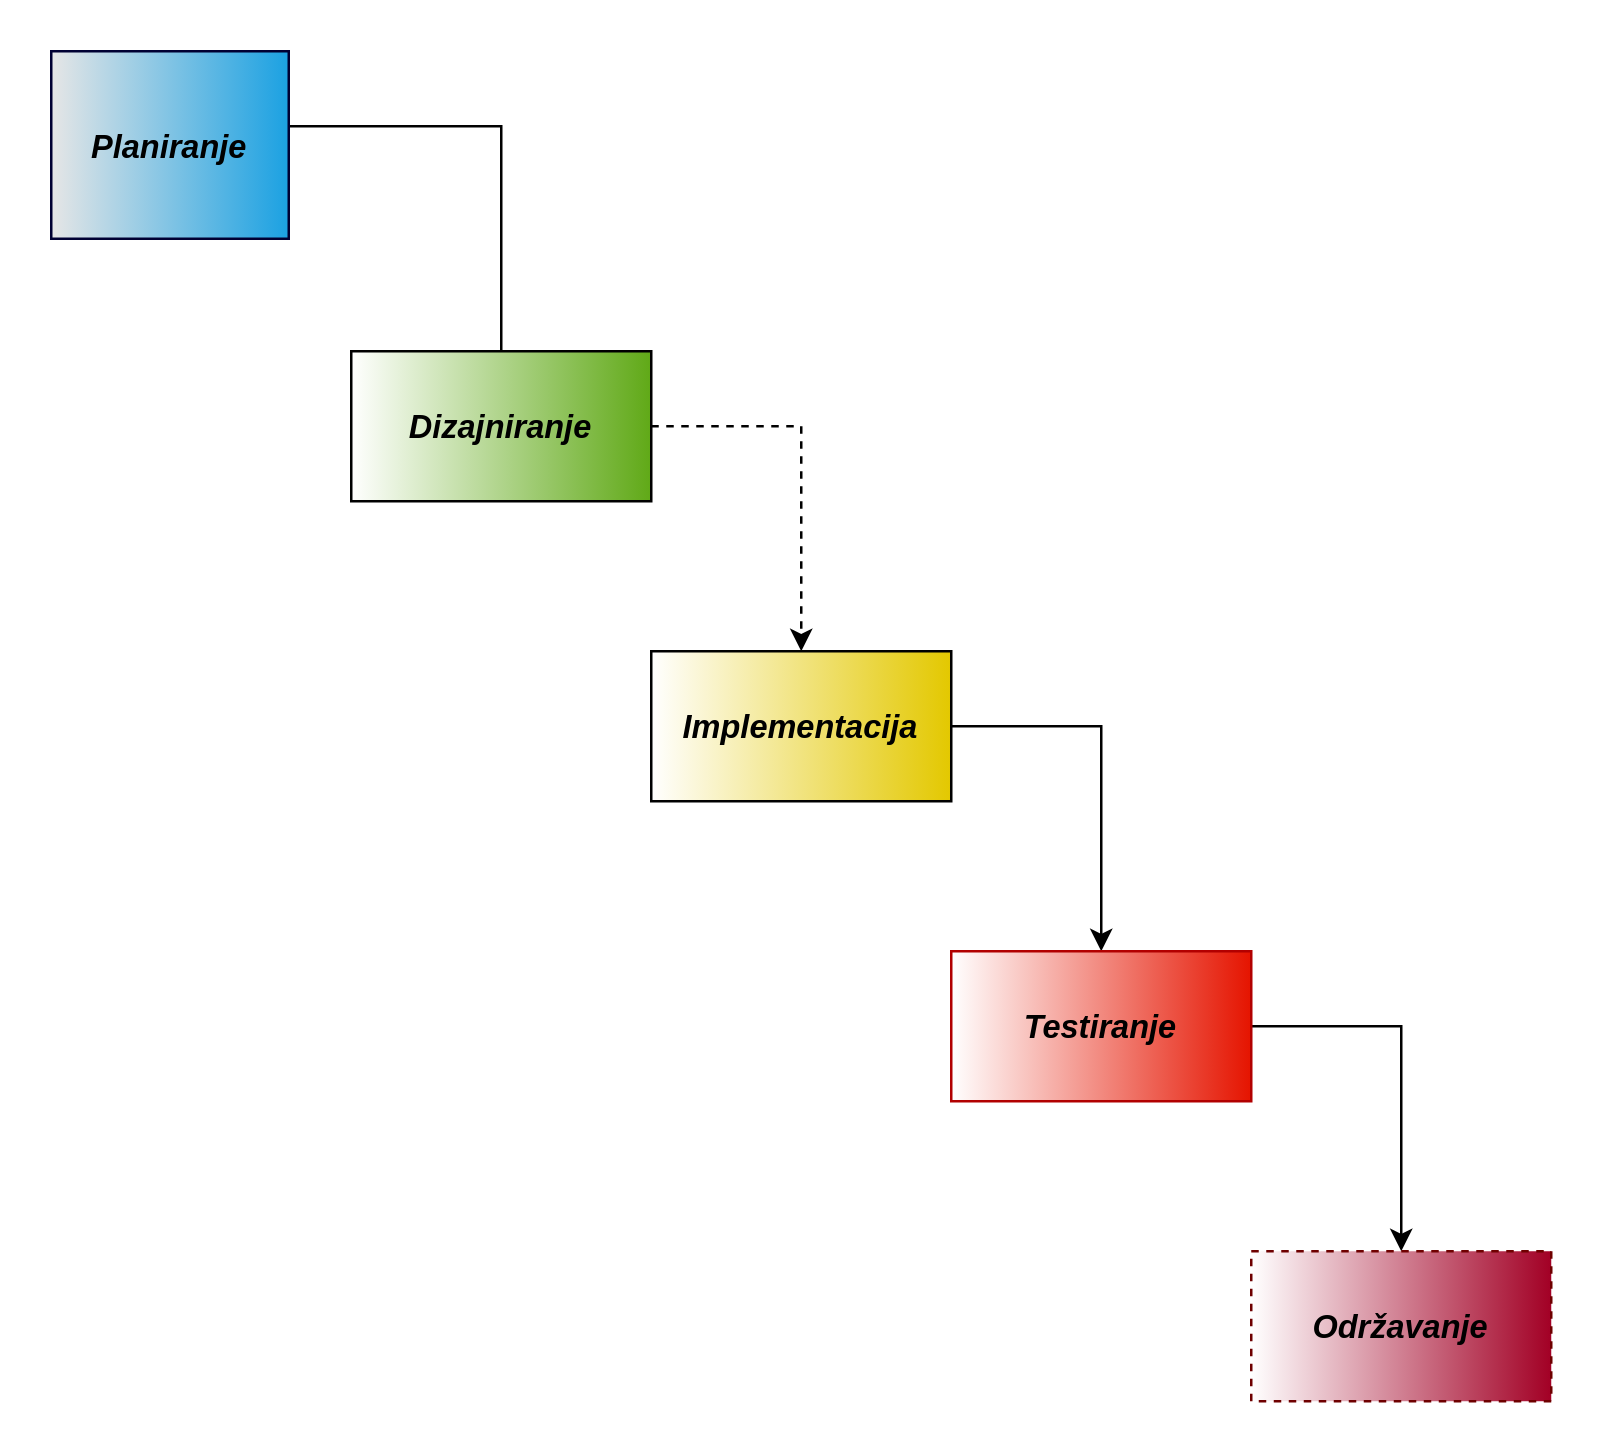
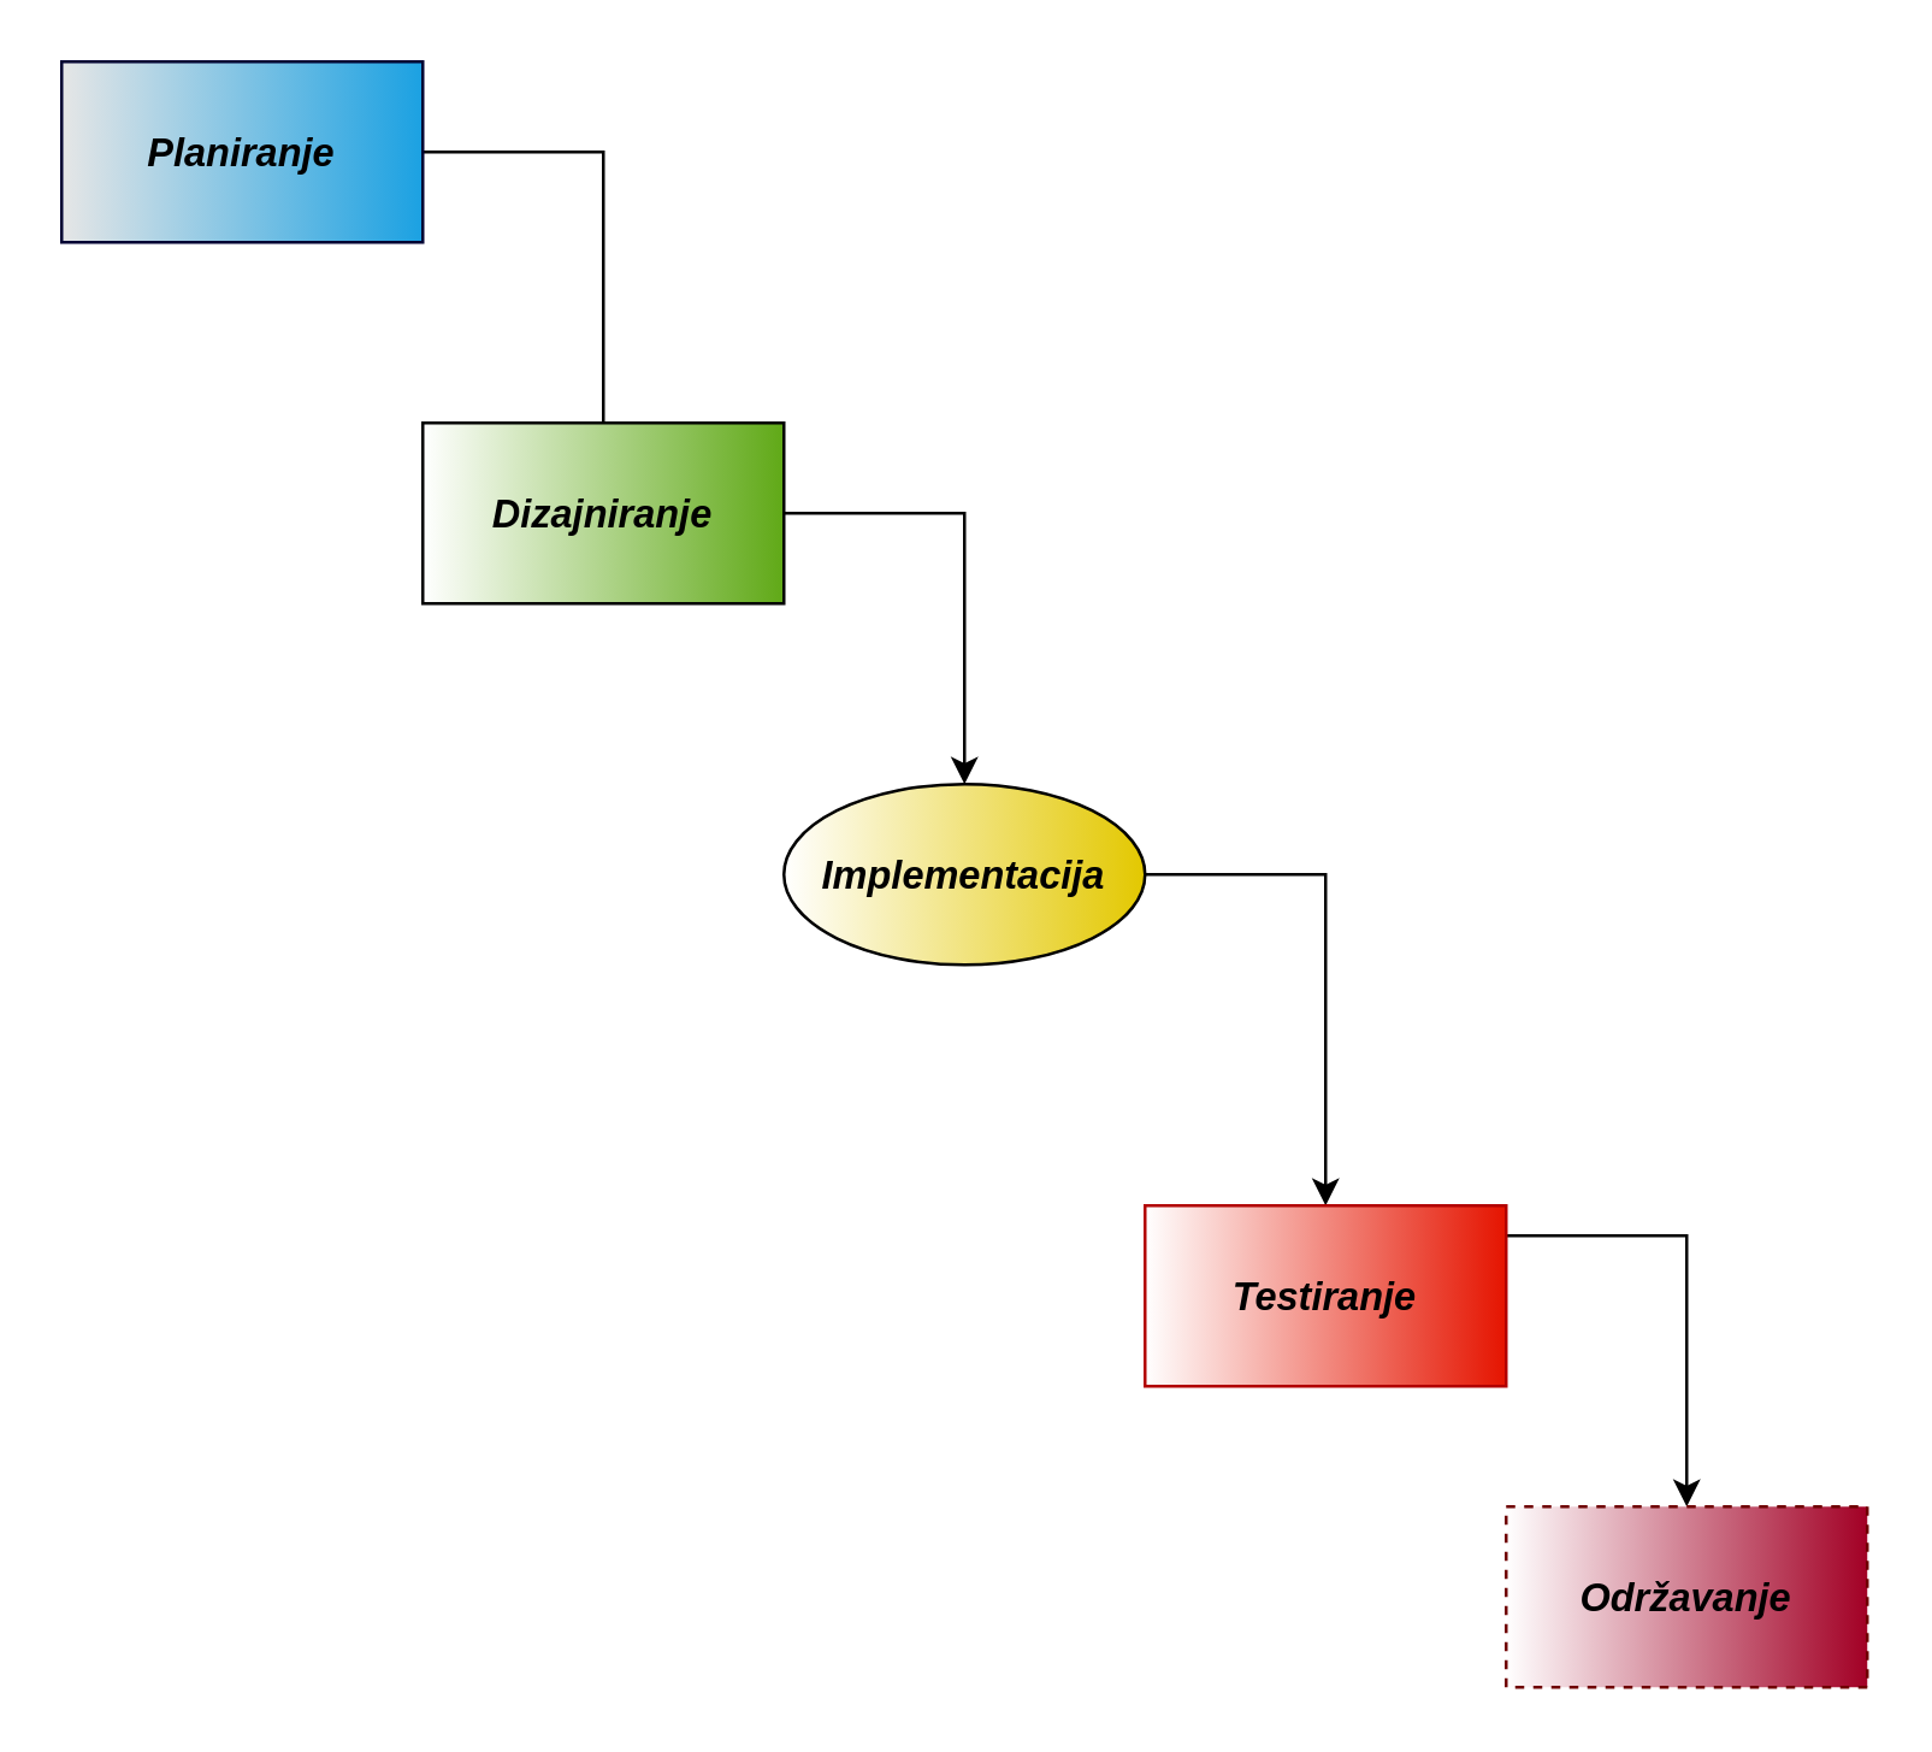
  <mxCell id="0" />
  <mxCell id="1" parent="0" />
  <mxCell id="2" style="edgeStyle=orthogonalEdgeStyle;rounded=0;orthogonalLoop=1;jettySize=auto;html=1;entryX=0.5;entryY=0;entryDx=0;entryDy=0;endArrow=none;" edge="1" parent="1" source="3" target="5"><mxGeometry relative="1" as="geometry"><Array as="points"><mxPoint x="200" y="50" /></Array></mxGeometry></mxCell>
- <mxCell id="3" value="&lt;b&gt;&lt;i&gt;&lt;font style=&quot;font-size: 13px&quot; color=&quot;#000000&quot;&gt;Planiranje&lt;/font&gt;&lt;/i&gt;&lt;/b&gt;" style="rounded=0;whiteSpace=wrap;html=1;fillColor=#1ba1e2;fontColor=#ffffff;strokeColor=#000033;gradientDirection=west;gradientColor=#E6E6E6;" vertex="1" parent="1"><mxGeometry x="20" y="20" width="95" height="75" as="geometry" /></mxCell>
- <mxCell id="4" style="edgeStyle=orthogonalEdgeStyle;rounded=0;orthogonalLoop=1;jettySize=auto;html=1;dashed=1;" edge="1" parent="1" source="5" target="7"><mxGeometry relative="1" as="geometry"><Array as="points"><mxPoint x="320" y="170" /></Array></mxGeometry></mxCell>
+ <mxCell id="3" value="&lt;b&gt;&lt;i&gt;&lt;font style=&quot;font-size: 13px&quot; color=&quot;#000000&quot;&gt;Planiranje&lt;/font&gt;&lt;/i&gt;&lt;/b&gt;" style="rounded=0;whiteSpace=wrap;html=1;fillColor=#1ba1e2;fontColor=#ffffff;strokeColor=#000033;gradientDirection=west;gradientColor=#E6E6E6;" vertex="1" parent="1"><mxGeometry x="20" y="20" width="120" height="60" as="geometry" /></mxCell>
+ <mxCell id="4" style="edgeStyle=orthogonalEdgeStyle;rounded=0;orthogonalLoop=1;jettySize=auto;html=1;" edge="1" parent="1" source="5" target="7"><mxGeometry relative="1" as="geometry"><Array as="points"><mxPoint x="320" y="170" /></Array></mxGeometry></mxCell>
  <mxCell id="5" value="&lt;b&gt;&lt;i&gt;&lt;font style=&quot;font-size: 13px&quot; color=&quot;#000000&quot;&gt;Dizajniranje&lt;/font&gt;&lt;/i&gt;&lt;/b&gt;" style="rounded=0;whiteSpace=wrap;html=1;fillColor=#60a917;fontColor=#ffffff;gradientDirection=west;gradientColor=#ffffff;strokeWidth=1;" vertex="1" parent="1"><mxGeometry x="140" y="140" width="120" height="60" as="geometry" /></mxCell>
  <mxCell id="6" style="edgeStyle=orthogonalEdgeStyle;rounded=0;orthogonalLoop=1;jettySize=auto;html=1;entryX=0.5;entryY=0;entryDx=0;entryDy=0;" edge="1" parent="1" source="7" target="9"><mxGeometry relative="1" as="geometry"><Array as="points"><mxPoint x="440" y="290" /></Array></mxGeometry></mxCell>
- <mxCell id="7" value="&lt;b&gt;&lt;i&gt;&lt;font style=&quot;font-size: 13px&quot; color=&quot;#000000&quot;&gt;Implementacija&lt;br&gt;&lt;/font&gt;&lt;/i&gt;&lt;/b&gt;" style="rounded=0;whiteSpace=wrap;html=1;fillColor=#e3c800;fontColor=#000000;gradientDirection=west;strokeWidth=1;gradientColor=#ffffff;" vertex="1" parent="1"><mxGeometry x="260" y="260" width="120" height="60" as="geometry" /></mxCell>
+ <mxCell id="7" value="&lt;b&gt;&lt;i&gt;&lt;font style=&quot;font-size: 13px&quot; color=&quot;#000000&quot;&gt;Implementacija&lt;br&gt;&lt;/font&gt;&lt;/i&gt;&lt;/b&gt;" style="ellipse;whiteSpace=wrap;html=1;fillColor=#e3c800;fontColor=#000000;gradientDirection=west;strokeWidth=1;gradientColor=#ffffff;" vertex="1" parent="1"><mxGeometry x="260" y="260" width="120" height="60" as="geometry" /></mxCell>
  <mxCell id="8" style="edgeStyle=orthogonalEdgeStyle;rounded=0;orthogonalLoop=1;jettySize=auto;html=1;entryX=0.5;entryY=0;entryDx=0;entryDy=0;" edge="1" parent="1" source="9" target="10"><mxGeometry relative="1" as="geometry"><Array as="points"><mxPoint x="560" y="410" /></Array></mxGeometry></mxCell>
- <mxCell id="9" value="&lt;b&gt;&lt;i&gt;&lt;font style=&quot;font-size: 13px&quot; color=&quot;#000000&quot;&gt;Testiranje&lt;br&gt;&lt;/font&gt;&lt;/i&gt;&lt;/b&gt;" style="rounded=0;whiteSpace=wrap;html=1;fillColor=#e51400;fontColor=#ffffff;gradientDirection=west;strokeWidth=1;strokeColor=#B20000;gradientColor=#ffffff;" vertex="1" parent="1"><mxGeometry x="380" y="380" width="120" height="60" as="geometry" /></mxCell>
+ <mxCell id="9" value="&lt;b&gt;&lt;i&gt;&lt;font style=&quot;font-size: 13px&quot; color=&quot;#000000&quot;&gt;Testiranje&lt;br&gt;&lt;/font&gt;&lt;/i&gt;&lt;/b&gt;" style="rounded=0;whiteSpace=wrap;html=1;fillColor=#e51400;fontColor=#ffffff;gradientDirection=west;strokeWidth=1;strokeColor=#B20000;gradientColor=#ffffff;" vertex="1" parent="1"><mxGeometry x="380" y="400" width="120" height="60" as="geometry" /></mxCell>
  <mxCell id="10" value="&lt;b&gt;&lt;i&gt;&lt;font style=&quot;font-size: 13px&quot; color=&quot;#000000&quot;&gt;Održavanje&lt;br&gt;&lt;/font&gt;&lt;/i&gt;&lt;/b&gt;" style="rounded=0;whiteSpace=wrap;html=1;fillColor=#a20025;fontColor=#ffffff;gradientDirection=west;strokeWidth=1;strokeColor=#6F0000;gradientColor=#ffffff;dashed=1;" vertex="1" parent="1"><mxGeometry x="500" y="500" width="120" height="60" as="geometry" /></mxCell>
